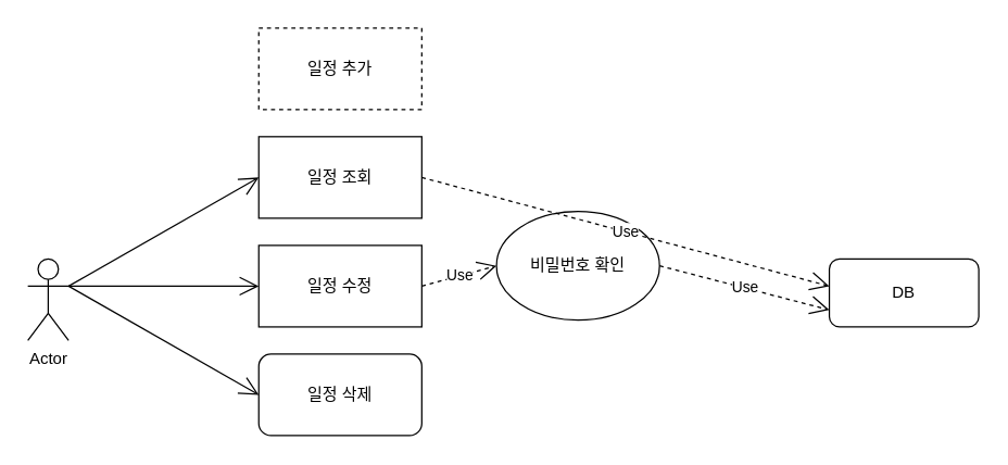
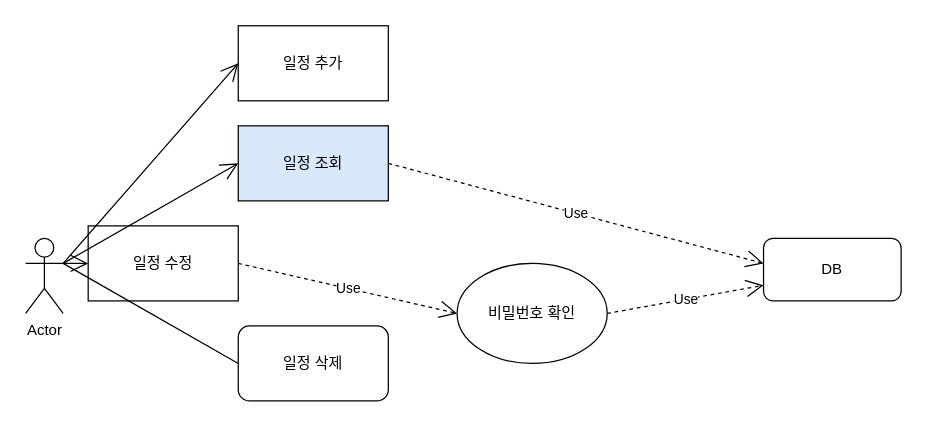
  <mxCell id="0" />
  <mxCell id="1" parent="0" />
  <mxCell id="2" value="Actor" style="shape=umlActor;verticalLabelPosition=bottom;verticalAlign=top;html=1;outlineConnect=0;" vertex="1" parent="1"><mxGeometry x="20" y="190" width="30" height="60" as="geometry" /></mxCell>
- <mxCell id="3" value="일정 추가" style="rounded=0;whiteSpace=wrap;html=1;dashed=1;" vertex="1" parent="1"><mxGeometry x="190" y="20" width="120" height="60" as="geometry" /></mxCell>
- <mxCell id="4" value="일정 조회" style="rounded=0;whiteSpace=wrap;html=1;" vertex="1" parent="1"><mxGeometry x="190" y="100" width="120" height="60" as="geometry" /></mxCell>
- <mxCell id="5" value="일정 수정" style="rounded=0;whiteSpace=wrap;html=1;" vertex="1" parent="1"><mxGeometry x="190" y="180" width="120" height="60" as="geometry" /></mxCell>
+ <mxCell id="3" value="일정 추가" style="rounded=0;whiteSpace=wrap;html=1;" vertex="1" parent="1"><mxGeometry x="190" y="20" width="120" height="60" as="geometry" /></mxCell>
+ <mxCell id="4" value="일정 조회" style="rounded=0;whiteSpace=wrap;html=1;fillColor=#dae8fc;" vertex="1" parent="1"><mxGeometry x="190" y="100" width="120" height="60" as="geometry" /></mxCell>
+ <mxCell id="5" value="일정 수정" style="rounded=0;whiteSpace=wrap;html=1;" vertex="1" parent="1"><mxGeometry x="70" y="180" width="120" height="60" as="geometry" /></mxCell>
  <mxCell id="6" value="일정 삭제" style="whiteSpace=wrap;html=1;rounded=1;" vertex="1" parent="1"><mxGeometry x="190" y="260" width="120" height="60" as="geometry" /></mxCell>
- <mxCell id="7" value="비밀번호 확인" style="ellipse;whiteSpace=wrap;html=1;" vertex="1" parent="1"><mxGeometry x="365" y="155" width="120" height="80" as="geometry" /></mxCell>
+ <mxCell id="7" value="비밀번호 확인" style="ellipse;whiteSpace=wrap;html=1;" vertex="1" parent="1"><mxGeometry x="365" y="210" width="120" height="80" as="geometry" /></mxCell>
  <mxCell id="8" value="Use" style="endArrow=open;endSize=12;dashed=1;html=1;rounded=0;exitX=1;exitY=0.5;exitDx=0;exitDy=0;entryX=0;entryY=0.5;entryDx=0;entryDy=0;" edge="1" parent="1" source="5" target="7"><mxGeometry width="160" relative="1" as="geometry"><mxPoint x="280" y="150" as="sourcePoint" /><mxPoint x="440" y="150" as="targetPoint" /></mxGeometry></mxCell>
+ <mxCell id="9" value="" style="endArrow=open;endFill=1;endSize=12;html=1;rounded=0;exitX=1;exitY=0.333;exitDx=0;exitDy=0;exitPerimeter=0;entryX=0;entryY=0.5;entryDx=0;entryDy=0;" edge="1" parent="1" source="2" target="3"><mxGeometry width="160" relative="1" as="geometry"><mxPoint x="280" y="150" as="sourcePoint" /><mxPoint x="440" y="150" as="targetPoint" /></mxGeometry></mxCell>
  <mxCell id="10" value="" style="endArrow=open;endFill=1;endSize=12;html=1;rounded=0;entryX=0;entryY=0.5;entryDx=0;entryDy=0;" edge="1" parent="1" target="4"><mxGeometry width="160" relative="1" as="geometry"><mxPoint x="50" y="210" as="sourcePoint" /><mxPoint x="200" y="60" as="targetPoint" /></mxGeometry></mxCell>
  <mxCell id="11" value="" style="endArrow=open;endFill=1;endSize=12;html=1;rounded=0;entryX=0;entryY=0.5;entryDx=0;entryDy=0;" edge="1" parent="1" target="5"><mxGeometry width="160" relative="1" as="geometry"><mxPoint x="50" y="210" as="sourcePoint" /><mxPoint x="200" y="140" as="targetPoint" /></mxGeometry></mxCell>
- <mxCell id="12" value="" style="endArrow=open;endFill=1;endSize=12;html=1;rounded=0;entryX=0;entryY=0.5;entryDx=0;entryDy=0;exitX=1;exitY=0.333;exitDx=0;exitDy=0;exitPerimeter=0;" edge="1" parent="1" source="2" target="6"><mxGeometry width="160" relative="1" as="geometry"><mxPoint x="70" y="220" as="sourcePoint" /><mxPoint x="200" y="220" as="targetPoint" /></mxGeometry></mxCell>
+ <mxCell id="12" value="" style="endArrow=none;endFill=1;endSize=12;html=1;rounded=0;entryX=0;entryY=0.5;entryDx=0;entryDy=0;exitX=1;exitY=0.333;exitDx=0;exitDy=0;exitPerimeter=0;" edge="1" parent="1" source="2" target="6"><mxGeometry width="160" relative="1" as="geometry"><mxPoint x="70" y="220" as="sourcePoint" /><mxPoint x="200" y="220" as="targetPoint" /></mxGeometry></mxCell>
  <mxCell id="13" value="DB" style="html=1;whiteSpace=wrap;rounded=1;" vertex="1" parent="1"><mxGeometry x="610" y="190" width="110" height="50" as="geometry" /></mxCell>
  <mxCell id="14" value="Use" style="endArrow=open;endSize=12;dashed=1;html=1;rounded=0;exitX=1;exitY=0.5;exitDx=0;exitDy=0;entryX=0;entryY=0.4;entryDx=0;entryDy=0;entryPerimeter=0;" edge="1" parent="1" source="4" target="13"><mxGeometry width="160" relative="1" as="geometry"><mxPoint x="320" y="60" as="sourcePoint" /><mxPoint x="610" y="220" as="targetPoint" /></mxGeometry></mxCell>
  <mxCell id="15" value="Use" style="endArrow=open;endSize=12;dashed=1;html=1;rounded=0;exitX=1;exitY=0.5;exitDx=0;exitDy=0;entryX=0;entryY=0.75;entryDx=0;entryDy=0;" edge="1" parent="1" source="7" target="13"><mxGeometry width="160" relative="1" as="geometry"><mxPoint x="320" y="140" as="sourcePoint" /><mxPoint x="610" y="220" as="targetPoint" /></mxGeometry></mxCell>
